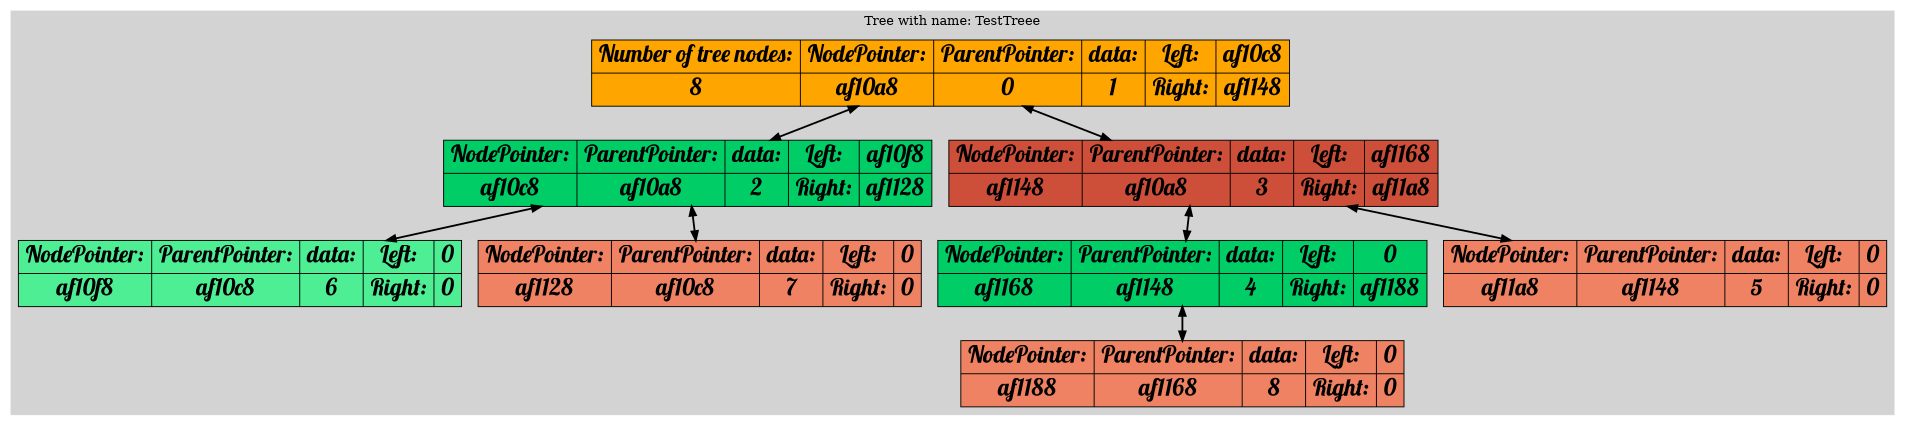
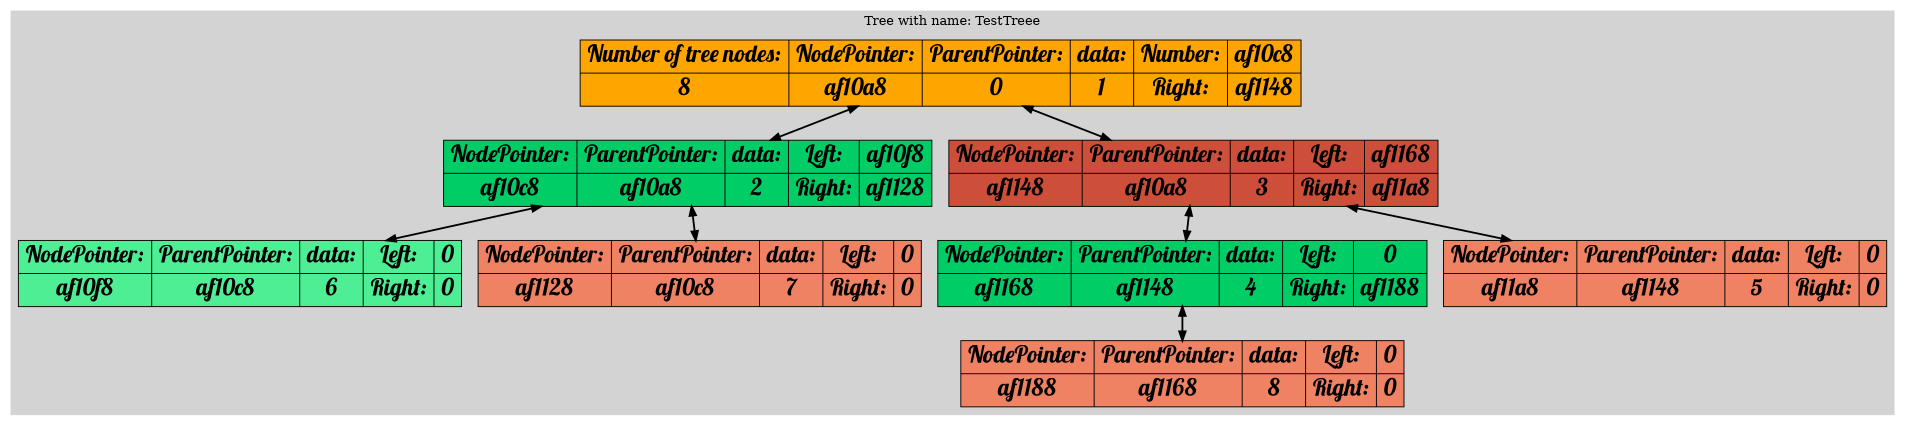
  digraph {
    rankdir=HR
    node [fillcolor=salmon2 fontname=Lobster fontsize=25 shape=record style=filled]
    edge [dir=both style=bold]
-   n1 [fillcolor=orange label="{Number of tree nodes: | 8} | {NodePointer:  | af10a8} | {ParentPointer: | 0} | {data: | 1} | {Left: | Right:} | {af10c8 | af1148}"]
+   n1 [fillcolor=orange label="{Number of tree nodes: | 8} | {NodePointer:  | af10a8} | {ParentPointer: | 0} | {data: | 1} | {Number: | Right:} | {af10c8 | af1148}"]
    n2 [fillcolor=springgreen3 label="{NodePointer:  | af10c8} | {ParentPointer: | af10a8} | {data: | 2} | {Left: | Right:} | {af10f8 | af1128}"]
    n3 [fillcolor=tomato3 label="{NodePointer:  | af1148} | {ParentPointer: | af10a8} | {data: | 3} | {Left: | Right:} | {af1168 | af11a8}"]
    n4 [fillcolor=seagreen2 label="{NodePointer:  | af10f8} | {ParentPointer: | af10c8} | {data: | 6} | {Left: | Right:} | {0 | 0}"]
    n5 [label="{NodePointer:  | af1128} | {ParentPointer: | af10c8} | {data: | 7} | {Left: | Right:} | {0 | 0}"]
    n6 [fillcolor=springgreen3 label="{NodePointer:  | af1168} | {ParentPointer: | af1148} | {data: | 4} | {Left: | Right:} | {0 | af1188}"]
    n7 [label="{NodePointer:  | af11a8} | {ParentPointer: | af1148} | {data: | 5} | {Left: | Right:} | {0 | 0}"]
    n8 [label="{NodePointer:  | af1188} | {ParentPointer: | af1168} | {data: | 8} | {Left: | Right:} | {0 | 0}"]
    subgraph cluster_1 {
      color=lightgrey
      label="Tree with name: TestTreee"
      style=filled
      n1
      n2
      n3
      n4
      n5
      n6
      n7
      n8
    }
    n1 -> n2
    n1 -> n3
    n2 -> n4
    n2 -> n5
    n3 -> n6
    n3 -> n7
    n6 -> n8
  }
